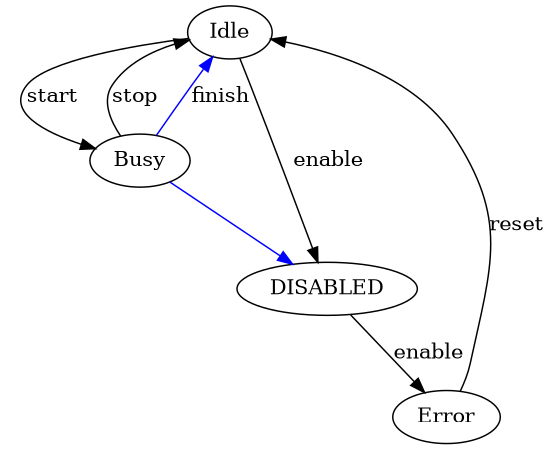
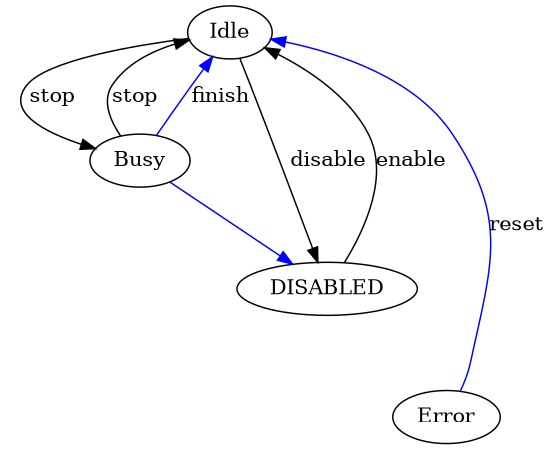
  digraph {
    n1 [label=Idle]
    n2 [label=Busy]
    n3 [label=DISABLED]
    n4 [label=Error]
-   n1 -> n2 [label=start]
-   n1 -> n3 [label=enable]
+   n1 -> n2 [label=stop]
+   n1 -> n3 [label=disable]
    n2 -> n1 [label=stop]
    n2 -> n1 [color=blue label=finish]
    n2 -> n3 [color=blue]
-   n3 -> n4 [label=enable]
-   n4 -> n1 [label=reset]
+   n3 -> n1 [label=enable]
+   n4 -> n1 [label=reset color=blue]
  }
